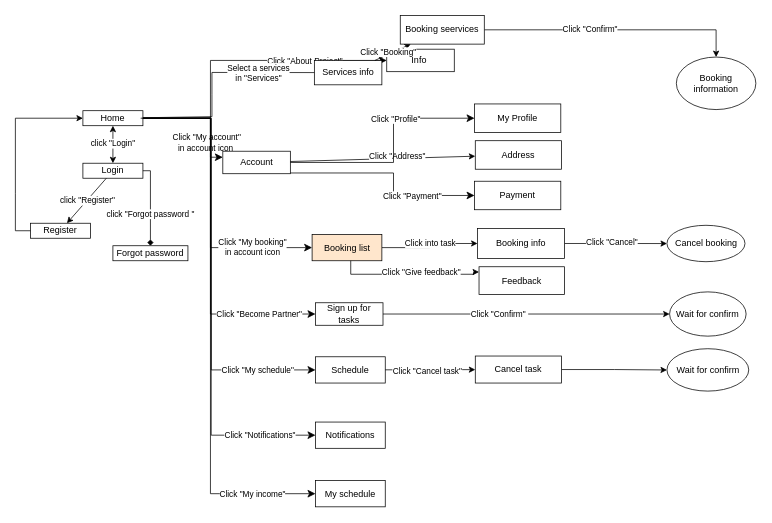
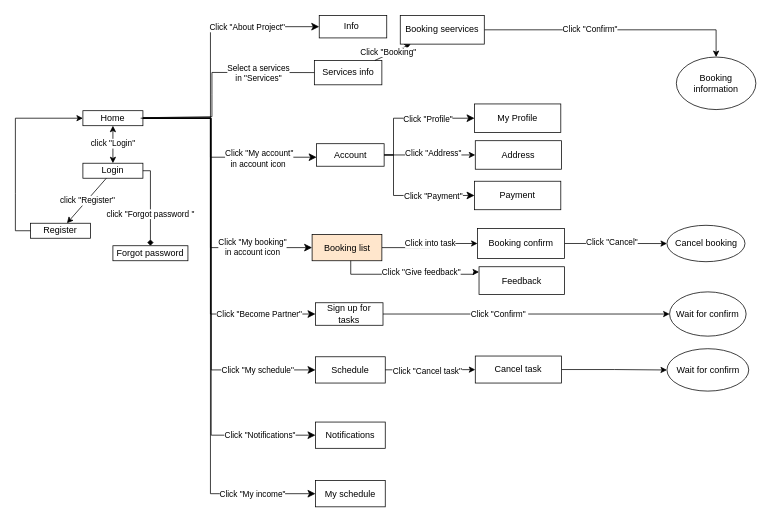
  <mxCell id="0" />
  <mxCell id="1" parent="0" />
  <mxCell id="2" value="Home" style="rounded=0;whiteSpace=wrap;html=1;fontSize=12;glass=0;strokeWidth=1;shadow=0;" parent="1" vertex="1"><mxGeometry x="110" y="147" width="80" height="20" as="geometry" /></mxCell>
  <mxCell id="3" value="Login" style="rounded=0;whiteSpace=wrap;html=1;fontSize=12;glass=0;strokeWidth=1;shadow=0;" parent="1" vertex="1"><mxGeometry x="110" y="217" width="80" height="20" as="geometry" /></mxCell>
  <mxCell id="4" value="Register" style="rounded=0;whiteSpace=wrap;html=1;fontSize=12;glass=0;strokeWidth=1;shadow=0;" parent="1" vertex="1"><mxGeometry x="40" y="297" width="80" height="20" as="geometry" /></mxCell>
  <mxCell id="5" value="" style="endArrow=classic;startArrow=classic;html=1;rounded=0;fontStyle=1" parent="1" source="3" target="2" edge="1"><mxGeometry width="50" height="50" relative="1" as="geometry"><mxPoint x="250" y="287" as="sourcePoint" /><mxPoint x="250" y="247" as="targetPoint" /></mxGeometry></mxCell>
  <mxCell id="6" value="click &quot;Login&quot;" style="edgeLabel;html=1;align=center;verticalAlign=middle;resizable=0;points=[];" parent="5" vertex="1" connectable="0"><mxGeometry x="0.063" y="1" relative="1" as="geometry"><mxPoint as="offset" /></mxGeometry></mxCell>
  <mxCell id="7" value="" style="endArrow=classic;html=1;rounded=0;" parent="1" source="4" target="2" edge="1"><mxGeometry width="50" height="50" relative="1" as="geometry"><mxPoint x="90" y="275.36" as="sourcePoint" /><mxPoint x="117.12" y="178.64" as="targetPoint" /><Array as="points"><mxPoint x="20" y="307" /><mxPoint x="20" y="257" /><mxPoint x="20" y="157" /></Array></mxGeometry></mxCell>
  <mxCell id="8" value="" style="endArrow=classic;html=1;rounded=0;" parent="1" source="3" target="4" edge="1"><mxGeometry width="50" height="50" relative="1" as="geometry"><mxPoint x="250" y="237" as="sourcePoint" /><mxPoint x="300" y="187" as="targetPoint" /></mxGeometry></mxCell>
  <mxCell id="9" value="click &quot;Register&quot;" style="edgeLabel;html=1;align=center;verticalAlign=middle;resizable=0;points=[];" parent="8" vertex="1" connectable="0"><mxGeometry x="-0.032" relative="1" as="geometry"><mxPoint as="offset" /></mxGeometry></mxCell>
  <mxCell id="10" value="" style="endArrow=diamond;html=1;rounded=0;" parent="1" source="3" target="12" edge="1"><mxGeometry width="50" height="50" relative="1" as="geometry"><mxPoint x="250" y="237" as="sourcePoint" /><mxPoint x="300" y="187" as="targetPoint" /><Array as="points"><mxPoint x="200" y="227" /></Array></mxGeometry></mxCell>
  <mxCell id="11" value="click &quot;Forgot password &quot;" style="edgeLabel;html=1;align=center;verticalAlign=middle;resizable=0;points=[];" parent="10" vertex="1" connectable="0"><mxGeometry x="0.21" y="-1" relative="1" as="geometry"><mxPoint as="offset" /></mxGeometry></mxCell>
  <mxCell id="12" value="Forgot password" style="rounded=0;whiteSpace=wrap;html=1;fontSize=12;glass=0;strokeWidth=1;shadow=0;" parent="1" vertex="1"><mxGeometry x="150" y="327" width="100" height="20" as="geometry" /></mxCell>
- <mxCell id="13" value="Info&amp;nbsp;" style="rounded=0;whiteSpace=wrap;html=1;" parent="1" vertex="1"><mxGeometry x="515" y="65" width="90" height="30" as="geometry" /></mxCell>
+ <mxCell id="13" value="Info&amp;nbsp;" style="rounded=0;whiteSpace=wrap;html=1;" parent="1" vertex="1"><mxGeometry x="425" y="20" width="90" height="30" as="geometry" /></mxCell>
  <mxCell id="14" value="" style="edgeStyle=elbowEdgeStyle;elbow=horizontal;endArrow=classic;html=1;curved=0;rounded=0;endSize=8;startSize=8;" parent="1" source="2" target="13" edge="1"><mxGeometry width="50" height="50" relative="1" as="geometry"><mxPoint x="360" y="177" as="sourcePoint" /><mxPoint x="410" y="127" as="targetPoint" /><Array as="points"><mxPoint x="280" y="127" /></Array></mxGeometry></mxCell>
  <mxCell id="15" value="Click &quot;About Project&quot;" style="edgeLabel;html=1;align=center;verticalAlign=middle;resizable=0;points=[];" parent="14" vertex="1" connectable="0"><mxGeometry x="0.437" y="1" relative="1" as="geometry"><mxPoint x="3" y="1" as="offset" /></mxGeometry></mxCell>
  <mxCell id="16" value="" style="edgeStyle=elbowEdgeStyle;elbow=horizontal;endArrow=classic;html=1;curved=0;rounded=0;endSize=8;startSize=8;" parent="1" target="18" edge="1"><mxGeometry width="50" height="50" relative="1" as="geometry"><mxPoint x="187" y="157" as="sourcePoint" /><mxPoint x="415.5" y="249" as="targetPoint" /><Array as="points"><mxPoint x="280" y="209" /><mxPoint x="277" y="207" /><mxPoint x="277" y="227" /><mxPoint x="277" y="187" /></Array></mxGeometry></mxCell>
  <mxCell id="17" value="Click &quot;My account&quot;&lt;br&gt;in account icon&amp;nbsp;" style="edgeLabel;html=1;align=center;verticalAlign=middle;resizable=0;points=[];" parent="16" vertex="1" connectable="0"><mxGeometry x="0.515" y="2" relative="1" as="geometry"><mxPoint x="-8" y="3" as="offset" /></mxGeometry></mxCell>
- <mxCell id="18" value="Account" style="rounded=0;whiteSpace=wrap;html=1;" parent="1" vertex="1"><mxGeometry x="296.5" y="201" width="90" height="30" as="geometry" /></mxCell>
+ <mxCell id="18" value="Account" style="rounded=0;whiteSpace=wrap;html=1;" parent="1" vertex="1"><mxGeometry x="421.5" y="191" width="90" height="30" as="geometry" /></mxCell>
  <mxCell id="19" value="Services info" style="rounded=0;whiteSpace=wrap;html=1;" parent="1" vertex="1"><mxGeometry x="418.5" y="80" width="90" height="32.5" as="geometry" /></mxCell>
  <mxCell id="20" value="" style="endArrow=none;html=1;rounded=0;" parent="1" source="2" target="19" edge="1"><mxGeometry width="50" height="50" relative="1" as="geometry"><mxPoint x="420" y="207" as="sourcePoint" /><mxPoint x="470" y="157" as="targetPoint" /><Array as="points"><mxPoint x="282" y="155" /><mxPoint x="282" y="125" /><mxPoint x="282" y="96" /></Array></mxGeometry></mxCell>
  <mxCell id="21" value="Select a services&lt;br&gt;in &quot;Services&quot;" style="edgeLabel;html=1;align=center;verticalAlign=middle;resizable=0;points=[];" parent="20" vertex="1" connectable="0"><mxGeometry x="0.304" relative="1" as="geometry"><mxPoint x="26" as="offset" /></mxGeometry></mxCell>
  <mxCell id="22" value="Booking information" style="ellipse;whiteSpace=wrap;html=1;" parent="1" vertex="1"><mxGeometry x="901" y="75.5" width="106" height="70" as="geometry" /></mxCell>
  <mxCell id="23" value="" style="endArrow=classic;html=1;rounded=0;" parent="1" source="19" target="33" edge="1"><mxGeometry width="50" height="50" relative="1" as="geometry"><mxPoint x="420" y="207" as="sourcePoint" /><mxPoint x="470" y="157" as="targetPoint" /><Array as="points" /></mxGeometry></mxCell>
  <mxCell id="24" value="Click &quot;Booking&quot;" style="edgeLabel;html=1;align=center;verticalAlign=middle;resizable=0;points=[];" parent="23" vertex="1" connectable="0"><mxGeometry x="0.069" y="-2" relative="1" as="geometry"><mxPoint x="-9" y="-2" as="offset" /></mxGeometry></mxCell>
  <mxCell id="25" value="Sign up for tasks" style="rounded=0;whiteSpace=wrap;html=1;" parent="1" vertex="1"><mxGeometry x="420" y="403" width="90" height="30" as="geometry" /></mxCell>
  <mxCell id="26" value="" style="edgeStyle=elbowEdgeStyle;elbow=horizontal;endArrow=classic;html=1;curved=0;rounded=0;endSize=8;startSize=8;" parent="1" source="2" target="25" edge="1"><mxGeometry width="50" height="50" relative="1" as="geometry"><mxPoint x="310" y="227" as="sourcePoint" /><mxPoint x="360" y="177" as="targetPoint" /><Array as="points"><mxPoint x="280" y="217" /></Array></mxGeometry></mxCell>
  <mxCell id="27" value="Click &quot;Become Partner&quot;" style="edgeLabel;html=1;align=center;verticalAlign=middle;resizable=0;points=[];" parent="26" vertex="1" connectable="0"><mxGeometry x="0.544" y="2" relative="1" as="geometry"><mxPoint x="36" y="2" as="offset" /></mxGeometry></mxCell>
  <mxCell id="28" value="Wait for confirm" style="ellipse;whiteSpace=wrap;html=1;" parent="1" vertex="1"><mxGeometry x="892" y="388.5" width="102" height="59" as="geometry" /></mxCell>
  <mxCell id="29" value="" style="endArrow=classic;html=1;rounded=0;" parent="1" source="25" target="28" edge="1"><mxGeometry width="50" height="50" relative="1" as="geometry"><mxPoint x="310" y="307" as="sourcePoint" /><mxPoint x="360" y="257" as="targetPoint" /></mxGeometry></mxCell>
  <mxCell id="30" value="Click &quot;Confirm&quot;&amp;nbsp;" style="edgeLabel;html=1;align=center;verticalAlign=middle;resizable=0;points=[];" parent="29" vertex="1" connectable="0"><mxGeometry x="-0.242" y="1" relative="1" as="geometry"><mxPoint x="9" y="1" as="offset" /></mxGeometry></mxCell>
  <mxCell id="31" value="" style="edgeStyle=orthogonalEdgeStyle;rounded=0;orthogonalLoop=1;jettySize=auto;html=1;" parent="1" source="33" target="22" edge="1"><mxGeometry relative="1" as="geometry" /></mxCell>
  <mxCell id="32" value="Click &quot;Confirm&quot;" style="edgeLabel;html=1;align=center;verticalAlign=middle;resizable=0;points=[];" parent="31" vertex="1" connectable="0"><mxGeometry x="-0.191" y="1" relative="1" as="geometry"><mxPoint as="offset" /></mxGeometry></mxCell>
  <mxCell id="33" value="Booking seervices" style="rounded=0;whiteSpace=wrap;html=1;" parent="1" vertex="1"><mxGeometry x="533" y="20" width="112" height="38.25" as="geometry" /></mxCell>
  <mxCell id="34" value="" style="edgeStyle=orthogonalEdgeStyle;rounded=0;orthogonalLoop=1;jettySize=auto;html=1;" parent="1" source="36" target="43" edge="1"><mxGeometry relative="1" as="geometry" /></mxCell>
  <mxCell id="35" value="Click into task" style="edgeLabel;html=1;align=center;verticalAlign=middle;resizable=0;points=[];" parent="34" vertex="1" connectable="0"><mxGeometry x="0.034" y="1" relative="1" as="geometry"><mxPoint as="offset" /></mxGeometry></mxCell>
  <mxCell id="36" value="Booking list" style="rounded=0;whiteSpace=wrap;html=1;fillColor=#ffe6cc;" parent="1" vertex="1"><mxGeometry x="415.5" y="312" width="93" height="35" as="geometry" /></mxCell>
  <mxCell id="37" value="" style="edgeStyle=elbowEdgeStyle;elbow=horizontal;endArrow=classic;html=1;curved=0;rounded=0;endSize=8;startSize=8;" parent="1" source="2" target="36" edge="1"><mxGeometry width="50" height="50" relative="1" as="geometry"><mxPoint x="484" y="252" as="sourcePoint" /><mxPoint x="534" y="202" as="targetPoint" /><Array as="points"><mxPoint x="280" y="247" /></Array></mxGeometry></mxCell>
  <mxCell id="38" value="Click &quot;My booking&quot; &lt;br&gt;in account icon" style="edgeLabel;html=1;align=center;verticalAlign=middle;resizable=0;points=[];" parent="37" vertex="1" connectable="0"><mxGeometry x="0.598" y="1" relative="1" as="geometry"><mxPoint as="offset" /></mxGeometry></mxCell>
  <mxCell id="39" value="" style="edgeStyle=orthogonalEdgeStyle;rounded=0;orthogonalLoop=1;jettySize=auto;html=1;" parent="1" source="36" target="44" edge="1"><mxGeometry relative="1" as="geometry"><Array as="points"><mxPoint x="467" y="365" /><mxPoint x="631" y="365" /><mxPoint x="631" y="362" /></Array></mxGeometry></mxCell>
  <mxCell id="40" value="Click &quot;Give feedback&quot;" style="edgeLabel;html=1;align=center;verticalAlign=middle;resizable=0;points=[];" parent="39" vertex="1" connectable="0"><mxGeometry x="0.007" y="4" relative="1" as="geometry"><mxPoint x="14" y="1" as="offset" /></mxGeometry></mxCell>
  <mxCell id="41" value="" style="edgeStyle=orthogonalEdgeStyle;rounded=0;orthogonalLoop=1;jettySize=auto;html=1;" edge="1" parent="1" source="43" target="56"><mxGeometry relative="1" as="geometry" /></mxCell>
  <mxCell id="42" value="Click &quot;Cancel&quot;" style="edgeLabel;html=1;align=center;verticalAlign=middle;resizable=0;points=[];" vertex="1" connectable="0" parent="41"><mxGeometry x="-0.097" y="2" relative="1" as="geometry"><mxPoint as="offset" /></mxGeometry></mxCell>
- <mxCell id="43" value="Booking info" style="rounded=0;whiteSpace=wrap;html=1;" parent="1" vertex="1"><mxGeometry x="636" y="304" width="116" height="40" as="geometry" /></mxCell>
+ <mxCell id="43" value="Booking confirm" style="rounded=0;whiteSpace=wrap;html=1;" parent="1" vertex="1"><mxGeometry x="636" y="304" width="116" height="40" as="geometry" /></mxCell>
  <mxCell id="44" value="Feedback" style="rounded=0;whiteSpace=wrap;html=1;" parent="1" vertex="1"><mxGeometry x="638" y="355" width="114" height="37" as="geometry" /></mxCell>
  <mxCell id="45" value="Schedule" style="rounded=0;whiteSpace=wrap;html=1;" parent="1" vertex="1"><mxGeometry x="420" y="475" width="93" height="35" as="geometry" /></mxCell>
  <mxCell id="46" value="" style="edgeStyle=orthogonalEdgeStyle;rounded=0;orthogonalLoop=1;jettySize=auto;html=1;" parent="1" source="47" target="52" edge="1"><mxGeometry relative="1" as="geometry" /></mxCell>
  <mxCell id="47" value="Cancel task" style="rounded=0;whiteSpace=wrap;html=1;" parent="1" vertex="1"><mxGeometry x="633" y="474" width="115" height="36" as="geometry" /></mxCell>
  <mxCell id="48" value="" style="edgeStyle=elbowEdgeStyle;elbow=horizontal;endArrow=classic;html=1;curved=0;rounded=0;endSize=8;startSize=8;" parent="1" source="2" target="45" edge="1"><mxGeometry width="50" height="50" relative="1" as="geometry"><mxPoint x="484" y="444" as="sourcePoint" /><mxPoint x="534" y="394" as="targetPoint" /><Array as="points"><mxPoint x="281" y="308" /></Array></mxGeometry></mxCell>
  <mxCell id="49" value="Click &quot;My schedule&quot;" style="edgeLabel;html=1;align=center;verticalAlign=middle;resizable=0;points=[];" parent="48" vertex="1" connectable="0"><mxGeometry x="0.664" relative="1" as="geometry"><mxPoint x="18" as="offset" /></mxGeometry></mxCell>
  <mxCell id="50" value="" style="endArrow=classic;html=1;rounded=0;" parent="1" source="45" target="47" edge="1"><mxGeometry width="50" height="50" relative="1" as="geometry"><mxPoint x="484" y="444" as="sourcePoint" /><mxPoint x="534" y="394" as="targetPoint" /></mxGeometry></mxCell>
  <mxCell id="51" value="Click &quot;Cancel task&quot;" style="edgeLabel;html=1;align=center;verticalAlign=middle;resizable=0;points=[];" parent="50" vertex="1" connectable="0"><mxGeometry x="-0.158" y="-2" relative="1" as="geometry"><mxPoint x="4" as="offset" /></mxGeometry></mxCell>
  <mxCell id="52" value="Wait for confirm" style="ellipse;whiteSpace=wrap;html=1;" parent="1" vertex="1"><mxGeometry x="888.5" y="464.25" width="109" height="56.5" as="geometry" /></mxCell>
  <mxCell id="53" value="Notifications" style="rounded=0;whiteSpace=wrap;html=1;" parent="1" vertex="1"><mxGeometry x="420" y="562" width="93" height="35" as="geometry" /></mxCell>
  <mxCell id="54" value="" style="edgeStyle=elbowEdgeStyle;elbow=horizontal;endArrow=classic;html=1;curved=0;rounded=0;endSize=8;startSize=8;" parent="1" source="2" target="53" edge="1"><mxGeometry width="50" height="50" relative="1" as="geometry"><mxPoint x="484" y="444" as="sourcePoint" /><mxPoint x="534" y="394" as="targetPoint" /><Array as="points"><mxPoint x="281" y="355" /></Array></mxGeometry></mxCell>
  <mxCell id="55" value="Click &quot;Notifications&quot;" style="edgeLabel;html=1;align=center;verticalAlign=middle;resizable=0;points=[];" parent="54" vertex="1" connectable="0"><mxGeometry x="0.68" y="3" relative="1" as="geometry"><mxPoint x="30" y="3" as="offset" /></mxGeometry></mxCell>
  <mxCell id="56" value="Cancel booking" style="ellipse;whiteSpace=wrap;html=1;" vertex="1" parent="1"><mxGeometry x="888.5" y="299.75" width="104" height="48.5" as="geometry" /></mxCell>
  <mxCell id="57" value="My schedule" style="rounded=0;whiteSpace=wrap;html=1;" vertex="1" parent="1"><mxGeometry x="420" y="640" width="93" height="35" as="geometry" /></mxCell>
  <mxCell id="58" value="" style="edgeStyle=elbowEdgeStyle;elbow=horizontal;endArrow=classic;html=1;curved=0;rounded=0;endSize=8;startSize=8;" edge="1" parent="1" source="2" target="57"><mxGeometry width="50" height="50" relative="1" as="geometry"><mxPoint x="172" y="233" as="sourcePoint" /><mxPoint x="401" y="633" as="targetPoint" /><Array as="points"><mxPoint x="280" y="403" /></Array></mxGeometry></mxCell>
  <mxCell id="59" value="Click &quot;My income&quot;" style="edgeLabel;html=1;align=center;verticalAlign=middle;resizable=0;points=[];" vertex="1" connectable="0" parent="58"><mxGeometry x="0.68" y="3" relative="1" as="geometry"><mxPoint x="32" y="3" as="offset" /></mxGeometry></mxCell>
  <mxCell id="60" style="edgeStyle=orthogonalEdgeStyle;rounded=0;orthogonalLoop=1;jettySize=auto;html=1;exitX=0.5;exitY=1;exitDx=0;exitDy=0;" edge="1" parent="1" source="18" target="18"><mxGeometry relative="1" as="geometry" /></mxCell>
  <mxCell id="61" value="My Profile" style="rounded=0;whiteSpace=wrap;html=1;" vertex="1" parent="1"><mxGeometry x="632" y="138" width="115" height="38" as="geometry" /></mxCell>
  <mxCell id="62" value="Address" style="rounded=0;whiteSpace=wrap;html=1;" vertex="1" parent="1"><mxGeometry x="633" y="187" width="115" height="38" as="geometry" /></mxCell>
  <mxCell id="63" value="Payment" style="rounded=0;whiteSpace=wrap;html=1;" vertex="1" parent="1"><mxGeometry x="632" y="241" width="115" height="38" as="geometry" /></mxCell>
  <mxCell id="64" value="" style="endArrow=classic;html=1;rounded=0;" edge="1" parent="1" source="18" target="62"><mxGeometry width="50" height="50" relative="1" as="geometry"><mxPoint x="456" y="296" as="sourcePoint" /><mxPoint x="506" y="246" as="targetPoint" /></mxGeometry></mxCell>
  <mxCell id="65" value="Click &quot;Address&quot;" style="edgeLabel;html=1;align=center;verticalAlign=middle;resizable=0;points=[];" vertex="1" connectable="0" parent="64"><mxGeometry x="0.235" y="3" relative="1" as="geometry"><mxPoint x="-10" as="offset" /></mxGeometry></mxCell>
  <mxCell id="66" value="" style="edgeStyle=elbowEdgeStyle;elbow=horizontal;endArrow=classic;html=1;curved=0;rounded=0;endSize=8;startSize=8;" edge="1" parent="1" source="18" target="61"><mxGeometry width="50" height="50" relative="1" as="geometry"><mxPoint x="456" y="296" as="sourcePoint" /><mxPoint x="506" y="246" as="targetPoint" /><Array as="points"><mxPoint x="524" y="181" /></Array></mxGeometry></mxCell>
  <mxCell id="67" value="Click &quot;Profile&quot;" style="edgeLabel;html=1;align=center;verticalAlign=middle;resizable=0;points=[];" vertex="1" connectable="0" parent="66"><mxGeometry x="0.351" relative="1" as="geometry"><mxPoint x="-7" as="offset" /></mxGeometry></mxCell>
  <mxCell id="68" value="" style="edgeStyle=elbowEdgeStyle;elbow=horizontal;endArrow=classic;html=1;curved=0;rounded=0;endSize=8;startSize=8;" edge="1" parent="1" source="18" target="63"><mxGeometry width="50" height="50" relative="1" as="geometry"><mxPoint x="456" y="296" as="sourcePoint" /><mxPoint x="506" y="246" as="targetPoint" /><Array as="points"><mxPoint x="524" y="230" /></Array></mxGeometry></mxCell>
  <mxCell id="69" value="Click &quot;Payment&quot;" style="edgeLabel;html=1;align=center;verticalAlign=middle;resizable=0;points=[];" vertex="1" connectable="0" parent="68"><mxGeometry x="0.454" y="-1" relative="1" as="geometry"><mxPoint x="-8" y="-1" as="offset" /></mxGeometry></mxCell>
